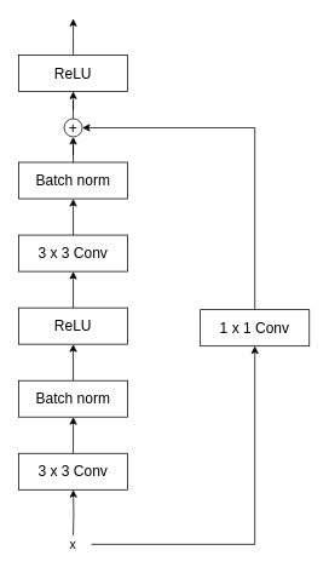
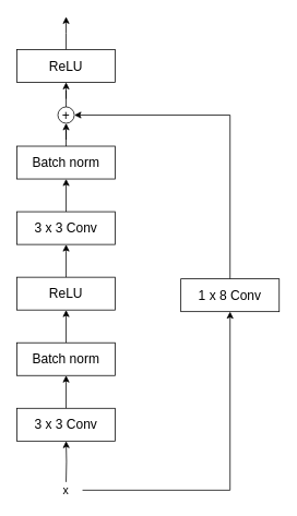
  <mxCell id="0" />
  <mxCell id="1" parent="0" />
  <mxCell id="2" value="" style="edgeStyle=orthogonalEdgeStyle;rounded=0;orthogonalLoop=1;jettySize=auto;html=1;" parent="1" source="3" target="8" edge="1"><mxGeometry relative="1" as="geometry" /></mxCell>
  <mxCell id="3" value="&lt;font style=&quot;font-size: 16px&quot;&gt;3 x 3 Conv&lt;/font&gt;" style="rounded=0;whiteSpace=wrap;html=1;" parent="1" vertex="1"><mxGeometry x="20" y="498" width="120" height="40" as="geometry" /></mxCell>
  <mxCell id="4" value="" style="edgeStyle=orthogonalEdgeStyle;rounded=0;orthogonalLoop=1;jettySize=auto;html=1;" parent="1" target="3" edge="1"><mxGeometry relative="1" as="geometry"><mxPoint x="80" y="588" as="sourcePoint" /></mxGeometry></mxCell>
  <mxCell id="5" value="" style="edgeStyle=orthogonalEdgeStyle;rounded=0;orthogonalLoop=1;jettySize=auto;html=1;entryX=0.5;entryY=1;entryDx=0;entryDy=0;" parent="1" source="6" target="20" edge="1"><mxGeometry relative="1" as="geometry"><mxPoint x="220" y="380" as="targetPoint" /></mxGeometry></mxCell>
  <mxCell id="6" value="&lt;font style=&quot;font-size: 14px&quot;&gt;x&lt;/font&gt;" style="text;html=1;strokeColor=none;fillColor=none;align=center;verticalAlign=middle;whiteSpace=wrap;rounded=0;" parent="1" vertex="1"><mxGeometry x="60" y="588" width="40" height="20" as="geometry" /></mxCell>
  <mxCell id="7" value="" style="edgeStyle=orthogonalEdgeStyle;rounded=0;orthogonalLoop=1;jettySize=auto;html=1;" parent="1" source="8" target="10" edge="1"><mxGeometry relative="1" as="geometry" /></mxCell>
  <mxCell id="8" value="&lt;font style=&quot;font-size: 16px&quot;&gt;Batch norm&lt;/font&gt;" style="rounded=0;whiteSpace=wrap;html=1;" parent="1" vertex="1"><mxGeometry x="20" y="418" width="120" height="40" as="geometry" /></mxCell>
  <mxCell id="9" value="" style="edgeStyle=orthogonalEdgeStyle;rounded=0;orthogonalLoop=1;jettySize=auto;html=1;" parent="1" source="10" target="12" edge="1"><mxGeometry relative="1" as="geometry" /></mxCell>
  <mxCell id="10" value="&lt;font style=&quot;font-size: 16px&quot;&gt;ReLU&lt;/font&gt;" style="rounded=0;whiteSpace=wrap;html=1;" parent="1" vertex="1"><mxGeometry x="20" y="338" width="120" height="40" as="geometry" /></mxCell>
  <mxCell id="11" value="" style="edgeStyle=orthogonalEdgeStyle;rounded=0;orthogonalLoop=1;jettySize=auto;html=1;" parent="1" source="12" target="14" edge="1"><mxGeometry relative="1" as="geometry" /></mxCell>
  <mxCell id="12" value="&lt;font style=&quot;font-size: 16px&quot;&gt;3 x 3 Conv&lt;/font&gt;" style="rounded=0;whiteSpace=wrap;html=1;" parent="1" vertex="1"><mxGeometry x="20" y="258" width="120" height="40" as="geometry" /></mxCell>
  <mxCell id="13" value="" style="edgeStyle=orthogonalEdgeStyle;rounded=0;orthogonalLoop=1;jettySize=auto;html=1;" parent="1" source="14" target="18" edge="1"><mxGeometry relative="1" as="geometry" /></mxCell>
  <mxCell id="14" value="&lt;font style=&quot;font-size: 16px&quot;&gt;Batch norm&lt;/font&gt;" style="rounded=0;whiteSpace=wrap;html=1;" parent="1" vertex="1"><mxGeometry x="20" y="178" width="120" height="40" as="geometry" /></mxCell>
  <mxCell id="15" value="" style="edgeStyle=orthogonalEdgeStyle;rounded=0;orthogonalLoop=1;jettySize=auto;html=1;" parent="1" source="16" edge="1"><mxGeometry relative="1" as="geometry"><mxPoint x="80" y="20" as="targetPoint" /></mxGeometry></mxCell>
  <mxCell id="16" value="&lt;font style=&quot;font-size: 16px&quot;&gt;ReLU&lt;/font&gt;" style="rounded=0;whiteSpace=wrap;html=1;" parent="1" vertex="1"><mxGeometry x="20" y="60" width="120" height="40" as="geometry" /></mxCell>
  <mxCell id="17" value="" style="edgeStyle=orthogonalEdgeStyle;rounded=0;orthogonalLoop=1;jettySize=auto;html=1;" parent="1" source="18" target="16" edge="1"><mxGeometry relative="1" as="geometry" /></mxCell>
  <mxCell id="18" value="&lt;font style=&quot;font-size: 16px&quot;&gt;+&lt;/font&gt;" style="ellipse;whiteSpace=wrap;html=1;aspect=fixed;" parent="1" vertex="1"><mxGeometry x="70" y="130" width="20" height="20" as="geometry" /></mxCell>
  <mxCell id="19" value="" style="edgeStyle=orthogonalEdgeStyle;rounded=0;orthogonalLoop=1;jettySize=auto;html=1;entryX=1;entryY=0.5;entryDx=0;entryDy=0;" parent="1" source="20" target="18" edge="1"><mxGeometry relative="1" as="geometry"><mxPoint x="100" y="140" as="targetPoint" /><Array as="points"><mxPoint x="280" y="140" /></Array></mxGeometry></mxCell>
- <mxCell id="20" value="&lt;font style=&quot;font-size: 16px&quot;&gt;1 x 1 Conv&lt;/font&gt;" style="rounded=0;whiteSpace=wrap;html=1;" parent="1" vertex="1"><mxGeometry x="220" y="340" width="120" height="40" as="geometry" /></mxCell>
+ <mxCell id="20" value="&lt;font style=&quot;font-size: 16px&quot;&gt;1 x 8 Conv&lt;/font&gt;" style="rounded=0;whiteSpace=wrap;html=1;" parent="1" vertex="1"><mxGeometry x="220" y="340" width="120" height="40" as="geometry" /></mxCell>
